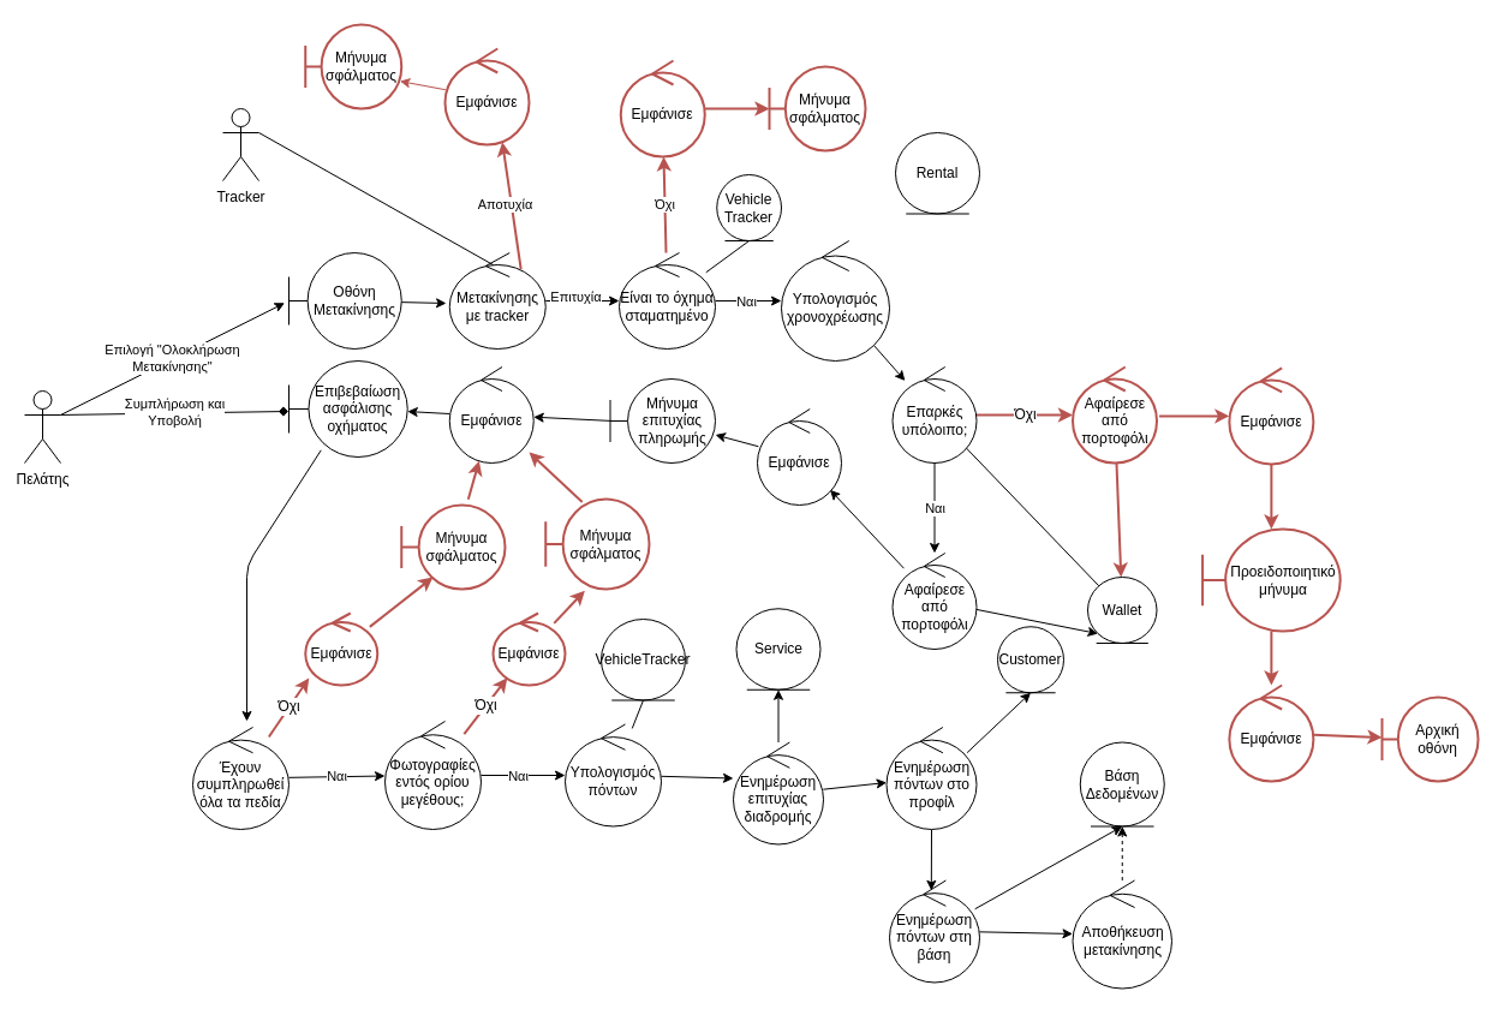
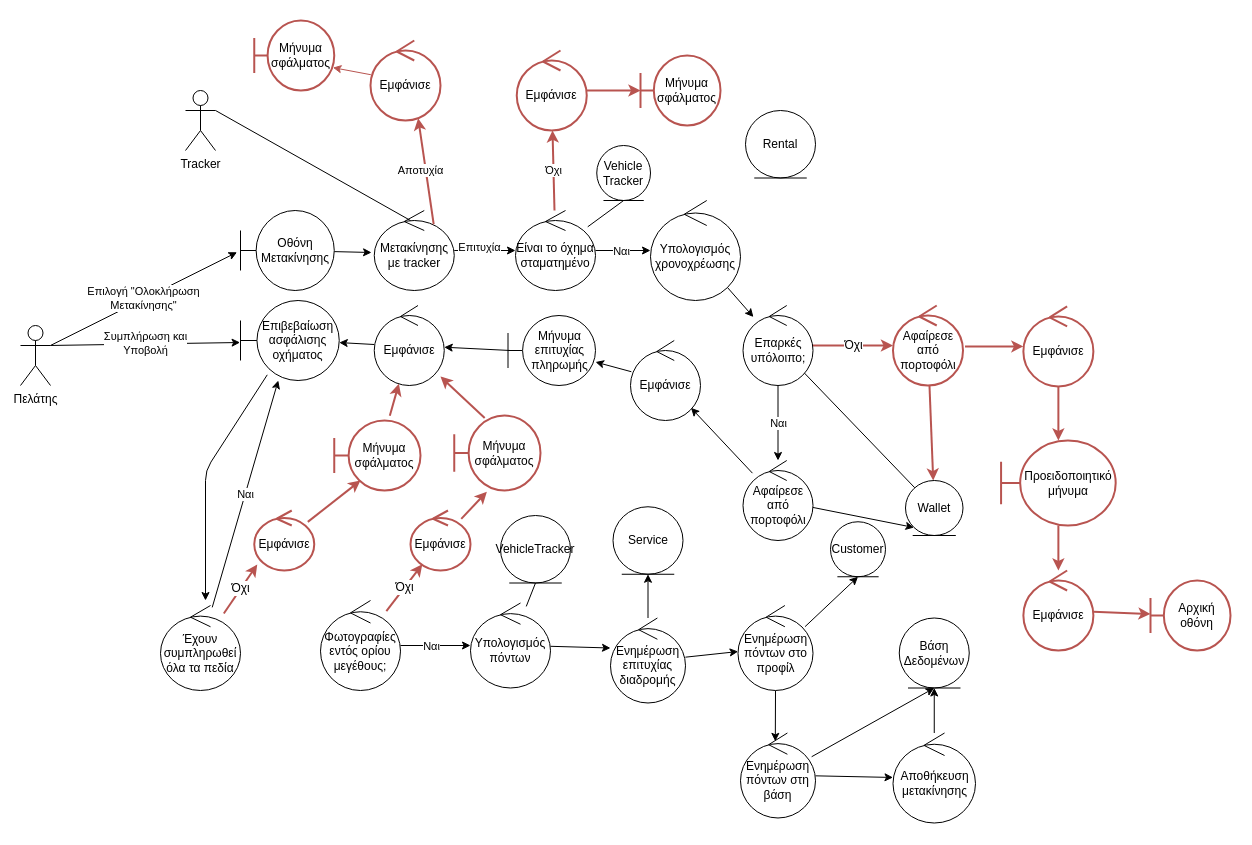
  <mxCell id="0" />
  <mxCell id="1" parent="0" />
  <mxCell id="2" value="Επιλογή &quot;Ολοκλήρωση&lt;br&gt;Μετακίνησης&quot;" style="edgeStyle=none;html=1;entryX=-0.037;entryY=0.522;entryDx=0;entryDy=0;entryPerimeter=0;exitX=1;exitY=0.333;exitDx=0;exitDy=0;exitPerimeter=0;" parent="1" source="4" target="6" edge="1"><mxGeometry relative="1" as="geometry" /></mxCell>
- <mxCell id="3" value="Συμπλήρωση και&lt;br&gt;Υποβολή" style="edgeStyle=none;html=1;exitX=1;exitY=0.333;exitDx=0;exitDy=0;exitPerimeter=0;entryX=-0.004;entryY=0.525;entryDx=0;entryDy=0;entryPerimeter=0;endArrow=diamond;endFill=1;" parent="1" source="4" target="48" edge="1"><mxGeometry relative="1" as="geometry" /></mxCell>
+ <mxCell id="3" value="Συμπλήρωση και&lt;br&gt;Υποβολή" style="edgeStyle=none;html=1;exitX=1;exitY=0.333;exitDx=0;exitDy=0;exitPerimeter=0;entryX=-0.004;entryY=0.525;entryDx=0;entryDy=0;entryPerimeter=0;endArrow=classic;endFill=1;" parent="1" source="4" target="48" edge="1"><mxGeometry relative="1" as="geometry" /></mxCell>
  <mxCell id="4" value="Πελάτης" style="shape=umlActor;verticalLabelPosition=bottom;verticalAlign=top;html=1;" parent="1" vertex="1"><mxGeometry x="20" y="325" width="30" height="60" as="geometry" /></mxCell>
  <mxCell id="5" style="edgeStyle=none;html=1;entryX=-0.034;entryY=0.525;entryDx=0;entryDy=0;entryPerimeter=0;endArrow=classic;endFill=1;" parent="1" source="6" target="9" edge="1"><mxGeometry relative="1" as="geometry" /></mxCell>
  <mxCell id="6" value="Οθόνη Μετακίνησης" style="shape=umlBoundary;whiteSpace=wrap;html=1;" parent="1" vertex="1"><mxGeometry x="240" y="210" width="93.75" height="80" as="geometry" /></mxCell>
  <mxCell id="7" value="" style="edgeStyle=none;html=1;endArrow=classic;endFill=1;" parent="1" source="9" target="16" edge="1"><mxGeometry relative="1" as="geometry"><Array as="points"><mxPoint x="490" y="250" /></Array></mxGeometry></mxCell>
  <mxCell id="8" value="Επιτυχία" style="edgeLabel;html=1;align=center;verticalAlign=middle;resizable=0;points=[];" parent="7" vertex="1" connectable="0"><mxGeometry x="-0.168" y="4" relative="1" as="geometry"><mxPoint as="offset" /></mxGeometry></mxCell>
  <mxCell id="9" value="Μετακίνησης με tracker" style="ellipse;shape=umlControl;whiteSpace=wrap;html=1;" parent="1" vertex="1"><mxGeometry x="373.75" y="210" width="80" height="80" as="geometry" /></mxCell>
  <mxCell id="10" style="edgeStyle=none;html=1;entryX=0.453;entryY=0.125;entryDx=0;entryDy=0;entryPerimeter=0;endArrow=none;endFill=0;exitX=1;exitY=0.333;exitDx=0;exitDy=0;exitPerimeter=0;" parent="1" source="11" target="9" edge="1"><mxGeometry relative="1" as="geometry" /></mxCell>
  <mxCell id="11" value="Tracker" style="shape=umlActor;verticalLabelPosition=bottom;verticalAlign=top;html=1;" parent="1" vertex="1"><mxGeometry x="185" y="90" width="30" height="60" as="geometry" /></mxCell>
  <mxCell id="12" value="" style="edgeStyle=none;html=1;endArrow=none;endFill=0;entryX=0.5;entryY=1;entryDx=0;entryDy=0;" parent="1" source="16" target="17" edge="1"><mxGeometry relative="1" as="geometry" /></mxCell>
  <mxCell id="13" value="Όχι" style="edgeStyle=none;html=1;endArrow=classic;endFill=1;fillColor=#f8cecc;strokeColor=#b85450;strokeWidth=2;" parent="1" source="16" target="19" edge="1"><mxGeometry relative="1" as="geometry" /></mxCell>
  <mxCell id="14" value="" style="edgeStyle=none;html=1;endArrow=classic;endFill=1;" parent="1" source="16" target="22" edge="1"><mxGeometry relative="1" as="geometry" /></mxCell>
  <mxCell id="15" value="Ναι" style="edgeLabel;html=1;align=center;verticalAlign=middle;resizable=0;points=[];" parent="14" vertex="1" connectable="0"><mxGeometry x="0.4" y="2" relative="1" as="geometry"><mxPoint x="-14" y="2" as="offset" /></mxGeometry></mxCell>
  <mxCell id="16" value="Είναι το όχημα σταματημένο" style="ellipse;shape=umlControl;whiteSpace=wrap;html=1;" parent="1" vertex="1"><mxGeometry x="515" y="210" width="80" height="80" as="geometry" /></mxCell>
  <mxCell id="17" value="Vehicle&lt;br&gt;Tracker" style="ellipse;shape=umlEntity;whiteSpace=wrap;html=1;direction=east;" parent="1" vertex="1"><mxGeometry x="596.25" y="145" width="53.75" height="55" as="geometry" /></mxCell>
  <mxCell id="18" value="" style="edgeStyle=none;html=1;endArrow=classic;endFill=1;fontSize=12;fillColor=none;strokeColor=#b85450;strokeWidth=2;" parent="1" source="19" target="20" edge="1"><mxGeometry relative="1" as="geometry" /></mxCell>
  <mxCell id="19" value="Εμφάνισε" style="ellipse;shape=umlControl;whiteSpace=wrap;html=1;fillColor=none;strokeColor=#b85450;strokeWidth=2;" parent="1" vertex="1"><mxGeometry x="516.25" y="50" width="70" height="80" as="geometry" /></mxCell>
  <mxCell id="20" value="Μήνυμα σφάλματος" style="shape=umlBoundary;whiteSpace=wrap;html=1;fillColor=none;strokeColor=#b85450;strokeWidth=2;" parent="1" vertex="1"><mxGeometry x="640" y="55" width="80" height="70" as="geometry" /></mxCell>
  <mxCell id="21" value="" style="edgeStyle=none;html=1;endArrow=classic;endFill=1;" parent="1" source="22" target="26" edge="1"><mxGeometry relative="1" as="geometry" /></mxCell>
  <mxCell id="22" value="Υπολογισμός χρονοχρέωσης" style="ellipse;shape=umlControl;whiteSpace=wrap;html=1;" parent="1" vertex="1"><mxGeometry x="650" y="200" width="90" height="100" as="geometry" /></mxCell>
  <mxCell id="23" value="Ναι" style="edgeStyle=none;html=1;endArrow=classic;endFill=1;" parent="1" source="26" target="29" edge="1"><mxGeometry relative="1" as="geometry" /></mxCell>
  <mxCell id="24" value="Όχι" style="edgeStyle=none;html=1;endArrow=classic;endFill=1;fontSize=12;fillColor=none;strokeColor=#b85450;strokeWidth=2;" parent="1" source="26" target="32" edge="1"><mxGeometry relative="1" as="geometry" /></mxCell>
  <mxCell id="25" value="" style="edgeStyle=none;html=1;endArrow=none;endFill=0;" parent="1" source="26" target="33" edge="1"><mxGeometry relative="1" as="geometry" /></mxCell>
  <mxCell id="26" value="Επαρκές υπόλοιπο;" style="ellipse;shape=umlControl;whiteSpace=wrap;html=1;" parent="1" vertex="1"><mxGeometry x="742.5" y="305" width="70" height="80" as="geometry" /></mxCell>
  <mxCell id="27" style="edgeStyle=none;html=1;entryX=0;entryY=1;entryDx=0;entryDy=0;endArrow=classic;endFill=1;" parent="1" source="29" target="33" edge="1"><mxGeometry relative="1" as="geometry" /></mxCell>
  <mxCell id="28" value="" style="edgeStyle=none;html=1;endArrow=classic;endFill=1;" parent="1" source="29" target="42" edge="1"><mxGeometry relative="1" as="geometry" /></mxCell>
  <mxCell id="29" value="Αφαίρεσε από πορτοφόλι" style="ellipse;shape=umlControl;whiteSpace=wrap;html=1;" parent="1" vertex="1"><mxGeometry x="742.5" y="460" width="70" height="80" as="geometry" /></mxCell>
  <mxCell id="30" style="edgeStyle=none;html=1;endArrow=classic;endFill=1;fontSize=12;fillColor=none;strokeColor=#b85450;strokeWidth=2;" parent="1" source="32" target="33" edge="1"><mxGeometry relative="1" as="geometry" /></mxCell>
  <mxCell id="31" value="" style="edgeStyle=none;html=1;endArrow=classic;endFill=1;fontSize=12;fillColor=none;strokeColor=#b85450;strokeWidth=2;exitX=1.029;exitY=0.513;exitDx=0;exitDy=0;exitPerimeter=0;" parent="1" source="32" target="35" edge="1"><mxGeometry relative="1" as="geometry"><mxPoint x="970.005" y="385.002" as="sourcePoint" /></mxGeometry></mxCell>
  <mxCell id="32" value="Αφαίρεσε από πορτοφόλι" style="ellipse;shape=umlControl;whiteSpace=wrap;html=1;fillColor=none;strokeColor=#b85450;strokeWidth=2;" parent="1" vertex="1"><mxGeometry x="892.5" y="305" width="70" height="80" as="geometry" /></mxCell>
  <mxCell id="33" value="Wallet" style="ellipse;shape=umlEntity;whiteSpace=wrap;html=1;direction=east;" parent="1" vertex="1"><mxGeometry x="905" y="480" width="57.5" height="55" as="geometry" /></mxCell>
  <mxCell id="34" value="" style="edgeStyle=none;html=1;endArrow=classic;endFill=1;fontSize=12;fillColor=none;strokeColor=#b85450;strokeWidth=2;" parent="1" source="35" target="37" edge="1"><mxGeometry relative="1" as="geometry" /></mxCell>
  <mxCell id="35" value="Εμφάνισε" style="ellipse;shape=umlControl;whiteSpace=wrap;html=1;fillColor=none;strokeColor=#b85450;strokeWidth=2;" parent="1" vertex="1"><mxGeometry x="1022.88" y="305.88" width="70" height="80" as="geometry" /></mxCell>
  <mxCell id="36" value="" style="edgeStyle=none;html=1;endArrow=classic;endFill=1;fontSize=12;fillColor=none;strokeColor=#b85450;strokeWidth=2;" parent="1" source="37" target="39" edge="1"><mxGeometry relative="1" as="geometry" /></mxCell>
  <mxCell id="37" value="Προειδοποιητικό μήνυμα" style="shape=umlBoundary;whiteSpace=wrap;html=1;fillColor=none;strokeColor=#b85450;strokeWidth=2;" parent="1" vertex="1"><mxGeometry x="1000.57" y="440" width="114.62" height="85" as="geometry" /></mxCell>
  <mxCell id="38" value="" style="edgeStyle=none;html=1;endArrow=classic;endFill=1;fontSize=12;fillColor=none;strokeColor=#b85450;strokeWidth=2;" parent="1" source="39" target="40" edge="1"><mxGeometry relative="1" as="geometry" /></mxCell>
  <mxCell id="39" value="Εμφάνισε" style="ellipse;shape=umlControl;whiteSpace=wrap;html=1;fillColor=none;strokeColor=#b85450;strokeWidth=2;" parent="1" vertex="1"><mxGeometry x="1022.88" y="570" width="70" height="80" as="geometry" /></mxCell>
  <mxCell id="40" value="Αρχική οθόνη" style="shape=umlBoundary;whiteSpace=wrap;html=1;fillColor=none;strokeColor=#b85450;strokeWidth=2;" parent="1" vertex="1"><mxGeometry x="1150" y="580" width="80" height="70" as="geometry" /></mxCell>
  <mxCell id="41" value="" style="edgeStyle=none;html=1;strokeWidth=1;endArrow=classic;endFill=1;" parent="1" source="42" target="44" edge="1"><mxGeometry relative="1" as="geometry"><Array as="points" /></mxGeometry></mxCell>
  <mxCell id="42" value="Εμφάνισε" style="ellipse;shape=umlControl;whiteSpace=wrap;html=1;" parent="1" vertex="1"><mxGeometry x="630" y="340" width="70" height="80" as="geometry" /></mxCell>
  <mxCell id="43" value="" style="edgeStyle=none;html=1;endArrow=classic;endFill=1;exitX=0.029;exitY=0.5;exitDx=0;exitDy=0;exitPerimeter=0;" parent="1" source="44" target="46" edge="1"><mxGeometry relative="1" as="geometry" /></mxCell>
  <mxCell id="44" value="Μήνυμα επιτυχίας πληρωμής" style="shape=umlBoundary;whiteSpace=wrap;html=1;" parent="1" vertex="1"><mxGeometry x="507.5" y="315" width="87.5" height="70" as="geometry" /></mxCell>
  <mxCell id="45" value="" style="edgeStyle=none;html=1;endArrow=classic;endFill=1;" parent="1" source="46" target="48" edge="1"><mxGeometry relative="1" as="geometry" /></mxCell>
  <mxCell id="46" value="Εμφάνισε" style="ellipse;shape=umlControl;whiteSpace=wrap;html=1;" parent="1" vertex="1"><mxGeometry x="373.75" y="305" width="70" height="80" as="geometry" /></mxCell>
  <mxCell id="47" value="" style="edgeStyle=none;html=1;endArrow=classic;endFill=1;exitX=0.271;exitY=0.929;exitDx=0;exitDy=0;exitPerimeter=0;" parent="1" source="48" edge="1"><mxGeometry relative="1" as="geometry"><mxPoint x="205" y="600" as="targetPoint" /><Array as="points"><mxPoint x="205" y="470" /></Array></mxGeometry></mxCell>
  <mxCell id="48" value="Επιβεβαίωση&lt;br&gt;ασφάλισης&lt;br&gt;οχήματος" style="shape=umlBoundary;whiteSpace=wrap;html=1;" parent="1" vertex="1"><mxGeometry x="240" y="300" width="98.75" height="80" as="geometry" /></mxCell>
  <mxCell id="49" value="Όχι" style="edgeStyle=none;html=1;endArrow=classic;endFill=1;entryX=0.05;entryY=0.9;entryDx=0;entryDy=0;entryPerimeter=0;fontSize=12;fillColor=none;strokeColor=#b85450;strokeWidth=2;" parent="1" source="51" target="57" edge="1"><mxGeometry relative="1" as="geometry" /></mxCell>
- <mxCell id="50" value="Ναι" style="edgeStyle=none;html=1;endArrow=classic;endFill=1;" parent="1" source="51" target="55" edge="1"><mxGeometry relative="1" as="geometry" /></mxCell>
+ <mxCell id="50" value="Ναι" style="edgeStyle=none;html=1;endArrow=classic;endFill=1;" parent="1" source="51" target="48" edge="1"><mxGeometry relative="1" as="geometry" /></mxCell>
  <mxCell id="51" value="Έχουν συμπληρωθεί όλα τα πεδία" style="ellipse;shape=umlControl;whiteSpace=wrap;html=1;" parent="1" vertex="1"><mxGeometry x="160" y="605" width="80" height="85" as="geometry" /></mxCell>
  <mxCell id="52" value="Όχι" style="edgeStyle=none;html=1;endArrow=classic;endFill=1;fontSize=12;fillColor=none;strokeColor=#b85450;strokeWidth=2;" parent="1" source="55" target="61" edge="1"><mxGeometry relative="1" as="geometry" /></mxCell>
  <mxCell id="53" value="" style="edgeStyle=none;html=1;endArrow=classic;endFill=1;" parent="1" source="55" target="66" edge="1"><mxGeometry relative="1" as="geometry" /></mxCell>
  <mxCell id="54" value="Ναι" style="edgeLabel;html=1;align=center;verticalAlign=middle;resizable=0;points=[];" parent="53" vertex="1" connectable="0"><mxGeometry x="-0.457" y="-2" relative="1" as="geometry"><mxPoint x="11" y="-2" as="offset" /></mxGeometry></mxCell>
  <mxCell id="55" value="Φωτογραφίες εντός ορίου μεγέθους;" style="ellipse;shape=umlControl;whiteSpace=wrap;html=1;" parent="1" vertex="1"><mxGeometry x="320" y="600" width="80" height="90" as="geometry" /></mxCell>
  <mxCell id="56" value="" style="edgeStyle=none;html=1;endArrow=classic;endFill=1;fontSize=12;fillColor=none;strokeColor=#b85450;strokeWidth=2;" parent="1" source="57" edge="1"><mxGeometry relative="1" as="geometry"><mxPoint x="360" y="480" as="targetPoint" /></mxGeometry></mxCell>
  <mxCell id="57" value="Εμφάνισε" style="ellipse;shape=umlControl;whiteSpace=wrap;html=1;fillColor=none;strokeColor=#b85450;strokeWidth=2;" parent="1" vertex="1"><mxGeometry x="253.75" y="510" width="60" height="60" as="geometry" /></mxCell>
  <mxCell id="58" style="edgeStyle=none;html=1;endArrow=classic;endFill=1;fontSize=12;fillColor=none;strokeColor=#b85450;strokeWidth=2;exitX=0.644;exitY=-0.067;exitDx=0;exitDy=0;exitPerimeter=0;" parent="1" source="59" target="46" edge="1"><mxGeometry relative="1" as="geometry" /></mxCell>
  <mxCell id="59" value="Μήνυμα σφάλματος" style="shape=umlBoundary;whiteSpace=wrap;html=1;fillColor=none;strokeColor=#b85450;strokeWidth=2;" parent="1" vertex="1"><mxGeometry x="333.75" y="420" width="86.25" height="70" as="geometry" /></mxCell>
  <mxCell id="60" style="edgeStyle=none;html=1;entryX=0.378;entryY=1.017;entryDx=0;entryDy=0;entryPerimeter=0;endArrow=classic;endFill=1;fontSize=12;fillColor=none;strokeColor=#b85450;strokeWidth=2;" parent="1" source="61" target="63" edge="1"><mxGeometry relative="1" as="geometry" /></mxCell>
  <mxCell id="61" value="Εμφάνισε" style="ellipse;shape=umlControl;whiteSpace=wrap;html=1;fillColor=none;strokeColor=#b85450;strokeWidth=2;" parent="1" vertex="1"><mxGeometry x="410" y="510" width="60" height="60" as="geometry" /></mxCell>
  <mxCell id="62" style="edgeStyle=none;html=1;entryX=0.946;entryY=0.888;entryDx=0;entryDy=0;entryPerimeter=0;endArrow=classic;endFill=1;fontSize=12;fillColor=none;strokeColor=#b85450;strokeWidth=2;exitX=0.353;exitY=0.033;exitDx=0;exitDy=0;exitPerimeter=0;" parent="1" source="63" target="46" edge="1"><mxGeometry relative="1" as="geometry" /></mxCell>
  <mxCell id="63" value="Μήνυμα σφάλματος" style="shape=umlBoundary;whiteSpace=wrap;html=1;fillColor=none;strokeColor=#b85450;strokeWidth=2;" parent="1" vertex="1"><mxGeometry x="453.75" y="415" width="86.25" height="75" as="geometry" /></mxCell>
  <mxCell id="64" value="" style="edgeStyle=none;html=1;endArrow=none;endFill=0;entryX=0.5;entryY=1;entryDx=0;entryDy=0;" parent="1" source="66" target="70" edge="1"><mxGeometry relative="1" as="geometry" /></mxCell>
  <mxCell id="65" style="edgeStyle=none;html=1;entryX=0;entryY=0.353;entryDx=0;entryDy=0;entryPerimeter=0;" parent="1" source="66" target="81" edge="1"><mxGeometry relative="1" as="geometry" /></mxCell>
  <mxCell id="66" value="Υπολογισμός πόντων" style="ellipse;shape=umlControl;whiteSpace=wrap;html=1;" parent="1" vertex="1"><mxGeometry x="470" y="602.5" width="80" height="85" as="geometry" /></mxCell>
  <mxCell id="67" value="" style="edgeStyle=none;html=1;endArrow=classic;endFill=1;entryX=0.464;entryY=0.098;entryDx=0;entryDy=0;entryPerimeter=0;" parent="1" source="69" target="85" edge="1"><mxGeometry relative="1" as="geometry" /></mxCell>
  <mxCell id="68" style="edgeStyle=none;html=1;entryX=0.5;entryY=1;entryDx=0;entryDy=0;exitX=0.894;exitY=0.249;exitDx=0;exitDy=0;exitPerimeter=0;" parent="1" source="69" target="74" edge="1"><mxGeometry relative="1" as="geometry" /></mxCell>
  <mxCell id="69" value="Ενημέρωση πόντων στο προφίλ" style="ellipse;shape=umlControl;whiteSpace=wrap;html=1;" parent="1" vertex="1"><mxGeometry x="737.5" y="605" width="75" height="85" as="geometry" /></mxCell>
  <mxCell id="70" value="VehicleTracker" style="ellipse;shape=umlEntity;whiteSpace=wrap;html=1;direction=east;" parent="1" vertex="1"><mxGeometry x="500" y="515" width="70" height="67.5" as="geometry" /></mxCell>
- <mxCell id="71" style="edgeStyle=none;html=1;entryX=0.5;entryY=1;entryDx=0;entryDy=0;strokeWidth=1;dashed=1;" parent="1" source="72" target="73" edge="1"><mxGeometry relative="1" as="geometry" /></mxCell>
+ <mxCell id="71" style="edgeStyle=none;html=1;entryX=0.5;entryY=1;entryDx=0;entryDy=0;strokeWidth=1;" parent="1" source="72" target="73" edge="1"><mxGeometry relative="1" as="geometry" /></mxCell>
  <mxCell id="72" value="Αποθήκευση μετακίνησης" style="ellipse;shape=umlControl;whiteSpace=wrap;html=1;" parent="1" vertex="1"><mxGeometry x="892.5" y="732.5" width="82.5" height="90" as="geometry" /></mxCell>
  <mxCell id="73" value="Βάση Δεδομένων" style="ellipse;shape=umlEntity;whiteSpace=wrap;html=1;" parent="1" vertex="1"><mxGeometry x="898.75" y="617.5" width="70" height="70" as="geometry" /></mxCell>
  <mxCell id="74" value="Customer" style="ellipse;shape=umlEntity;whiteSpace=wrap;html=1;direction=east;" parent="1" vertex="1"><mxGeometry x="830" y="521.25" width="55" height="55" as="geometry" /></mxCell>
  <mxCell id="75" style="edgeStyle=none;html=1;entryX=0.983;entryY=0.673;entryDx=0;entryDy=0;entryPerimeter=0;strokeColor=#B85450;" parent="1" source="76" target="78" edge="1"><mxGeometry relative="1" as="geometry" /></mxCell>
  <mxCell id="76" value="Εμφάνισε" style="ellipse;shape=umlControl;whiteSpace=wrap;html=1;fillColor=none;strokeColor=#b85450;strokeWidth=2;" parent="1" vertex="1"><mxGeometry x="370" y="40" width="70" height="80" as="geometry" /></mxCell>
  <mxCell id="77" value="Αποτυχία" style="edgeStyle=none;html=1;endArrow=classic;endFill=1;fillColor=#f8cecc;strokeColor=#b85450;strokeWidth=2;exitX=0.743;exitY=0.172;exitDx=0;exitDy=0;exitPerimeter=0;entryX=0.681;entryY=0.972;entryDx=0;entryDy=0;entryPerimeter=0;" parent="1" source="9" target="76" edge="1"><mxGeometry x="0.029" y="5" relative="1" as="geometry"><mxPoint x="436.063" y="210.294" as="sourcePoint" /><mxPoint x="429.995" y="144.997" as="targetPoint" /><mxPoint as="offset" /></mxGeometry></mxCell>
  <mxCell id="78" value="Μήνυμα σφάλματος" style="shape=umlBoundary;whiteSpace=wrap;html=1;fillColor=none;strokeColor=#b85450;strokeWidth=2;" parent="1" vertex="1"><mxGeometry x="253.75" y="20" width="80" height="70" as="geometry" /></mxCell>
  <mxCell id="79" style="edgeStyle=none;html=1;" parent="1" source="81" target="69" edge="1"><mxGeometry relative="1" as="geometry" /></mxCell>
  <mxCell id="80" value="" style="edgeStyle=none;html=1;" parent="1" source="81" target="82" edge="1"><mxGeometry relative="1" as="geometry" /></mxCell>
  <mxCell id="81" value="Ενημέρωση επιτυχίας διαδρομής" style="ellipse;shape=umlControl;whiteSpace=wrap;html=1;" parent="1" vertex="1"><mxGeometry x="610" y="617.5" width="75" height="85" as="geometry" /></mxCell>
  <mxCell id="82" value="Service" style="ellipse;shape=umlEntity;whiteSpace=wrap;html=1;direction=east;" parent="1" vertex="1"><mxGeometry x="612.5" y="506.25" width="70" height="67.5" as="geometry" /></mxCell>
  <mxCell id="83" value="" style="edgeStyle=none;html=1;" parent="1" source="85" target="72" edge="1"><mxGeometry relative="1" as="geometry" /></mxCell>
  <mxCell id="84" style="edgeStyle=none;html=1;entryX=0.5;entryY=1;entryDx=0;entryDy=0;" parent="1" source="85" target="73" edge="1"><mxGeometry relative="1" as="geometry" /></mxCell>
  <mxCell id="85" value="Ενημέρωση πόντων στη βάση" style="ellipse;shape=umlControl;whiteSpace=wrap;html=1;" parent="1" vertex="1"><mxGeometry x="740" y="732.5" width="75" height="85" as="geometry" /></mxCell>
  <mxCell id="86" value="Rental" style="ellipse;shape=umlEntity;whiteSpace=wrap;html=1;direction=east;" vertex="1" parent="1"><mxGeometry x="745" y="110" width="70" height="67.5" as="geometry" /></mxCell>
